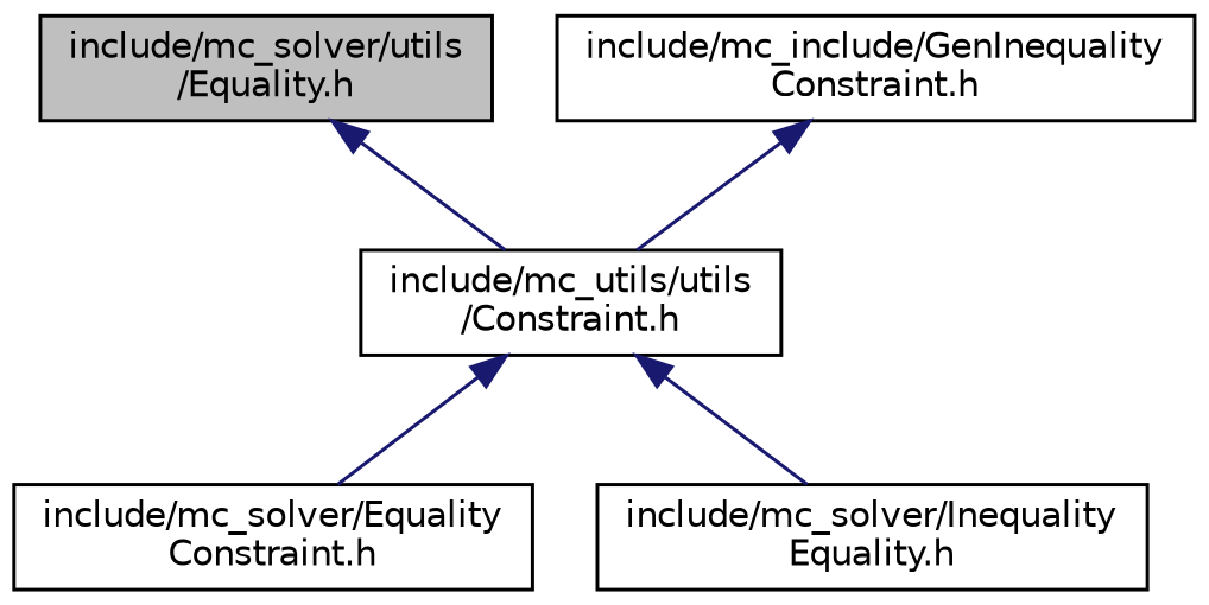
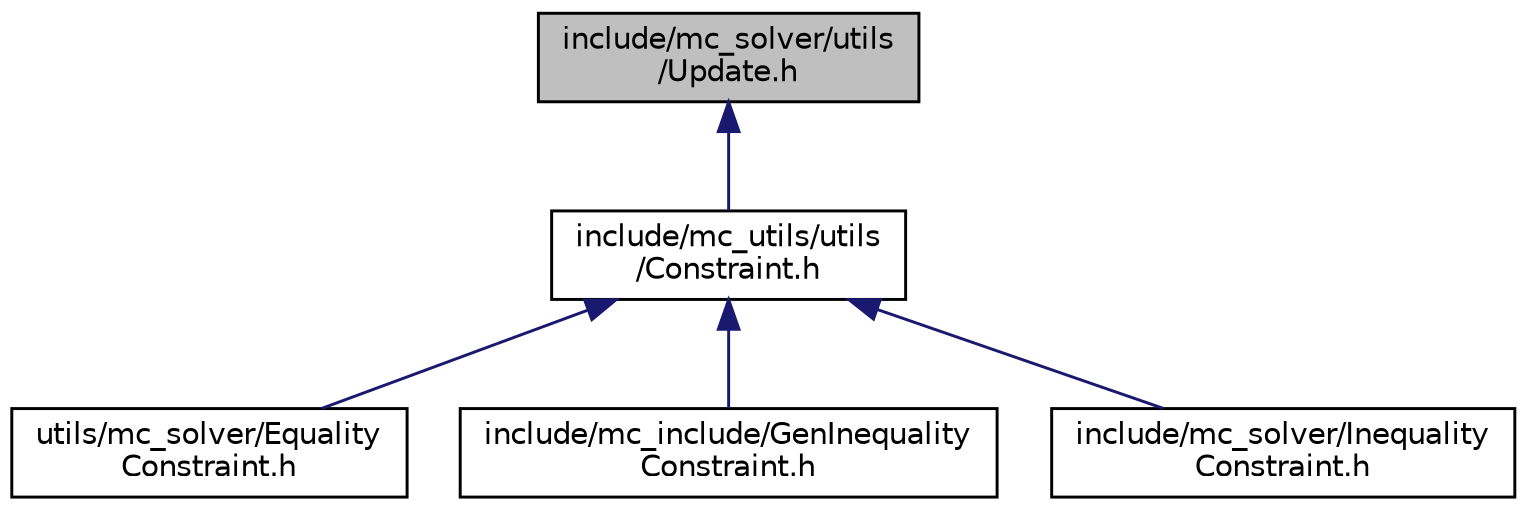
  digraph {
    node [color=black fillcolor=white fontname=Helvetica fontsize=10 shape=record style=filled]
    edge [color=midnightblue dir=back fontname=Helvetica fontsize=10 labelfontname=Helvetica labelfontsize=10 style=solid]
-   n1 [fillcolor=grey75 fontcolor=black height=0.2 label="include/mc_solver/utils\l/Equality.h" width=0.4]
+   n1 [fillcolor=grey75 fontcolor=black height=0.2 label="include/mc_solver/utils\l/Update.h" width=0.4]
    n2 [height=0.2 label="include/mc_utils/utils\l/Constraint.h" width=0.4]
-   n3 [height=0.2 label="include/mc_solver/Equality\lConstraint.h" width=0.4]
+   n3 [height=0.2 label="utils/mc_solver/Equality\lConstraint.h" width=0.4]
    n4 [height=0.2 label="include/mc_include/GenInequality\lConstraint.h" width=0.4]
-   n5 [height=0.2 label="include/mc_solver/Inequality\lEquality.h" width=0.4]
+   n5 [height=0.2 label="include/mc_solver/Inequality\lConstraint.h" width=0.4]
    n1 -> n2
    n2 -> n3
-   n4 -> n2
+   n2 -> n4
    n2 -> n5
  }
